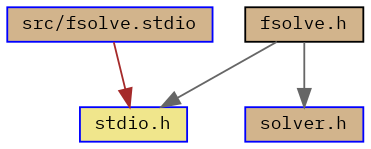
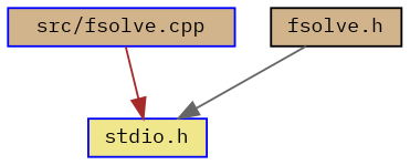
  digraph {
    fontname="IBM Plex Mono"
    node [color=blue fillcolor=tan fontname="IBM Plex Mono" fontsize=10 shape=box style=filled]
    edge [color=gray40 fontname="IBM Plex Mono" fontsize=10 labelfontname=Helvetica labelfontsize=10 style=solid]
-   n1 [fontcolor=black height=0.2 label="src/fsolve.stdio" width=0.4]
+   n1 [fontcolor=black height=0.2 label="src/fsolve.cpp" width=0.4]
    n2 [fillcolor=khaki height=0.2 label="stdio.h" width=0.4]
    n3 [color=black height=0.2 label="fsolve.h" width=0.4]
-   n4 [height=0.2 label="solver.h" width=0.4]
    n1 -> n2 [color=brown]
    n3 -> n2
-   n3 -> n4
  }
